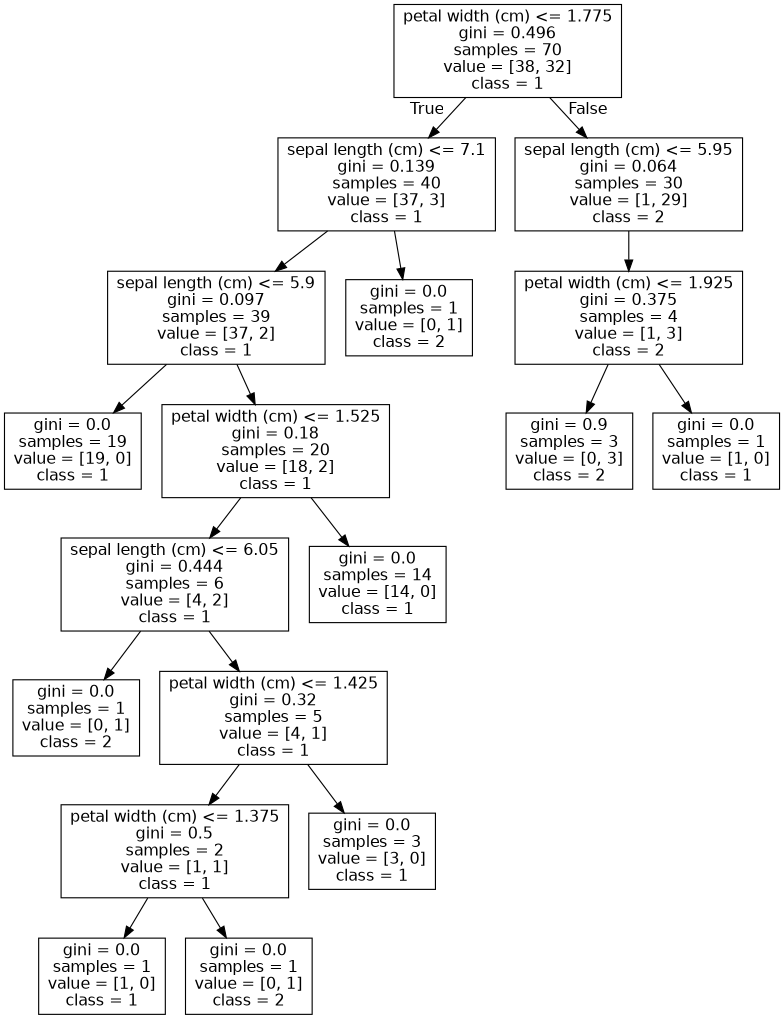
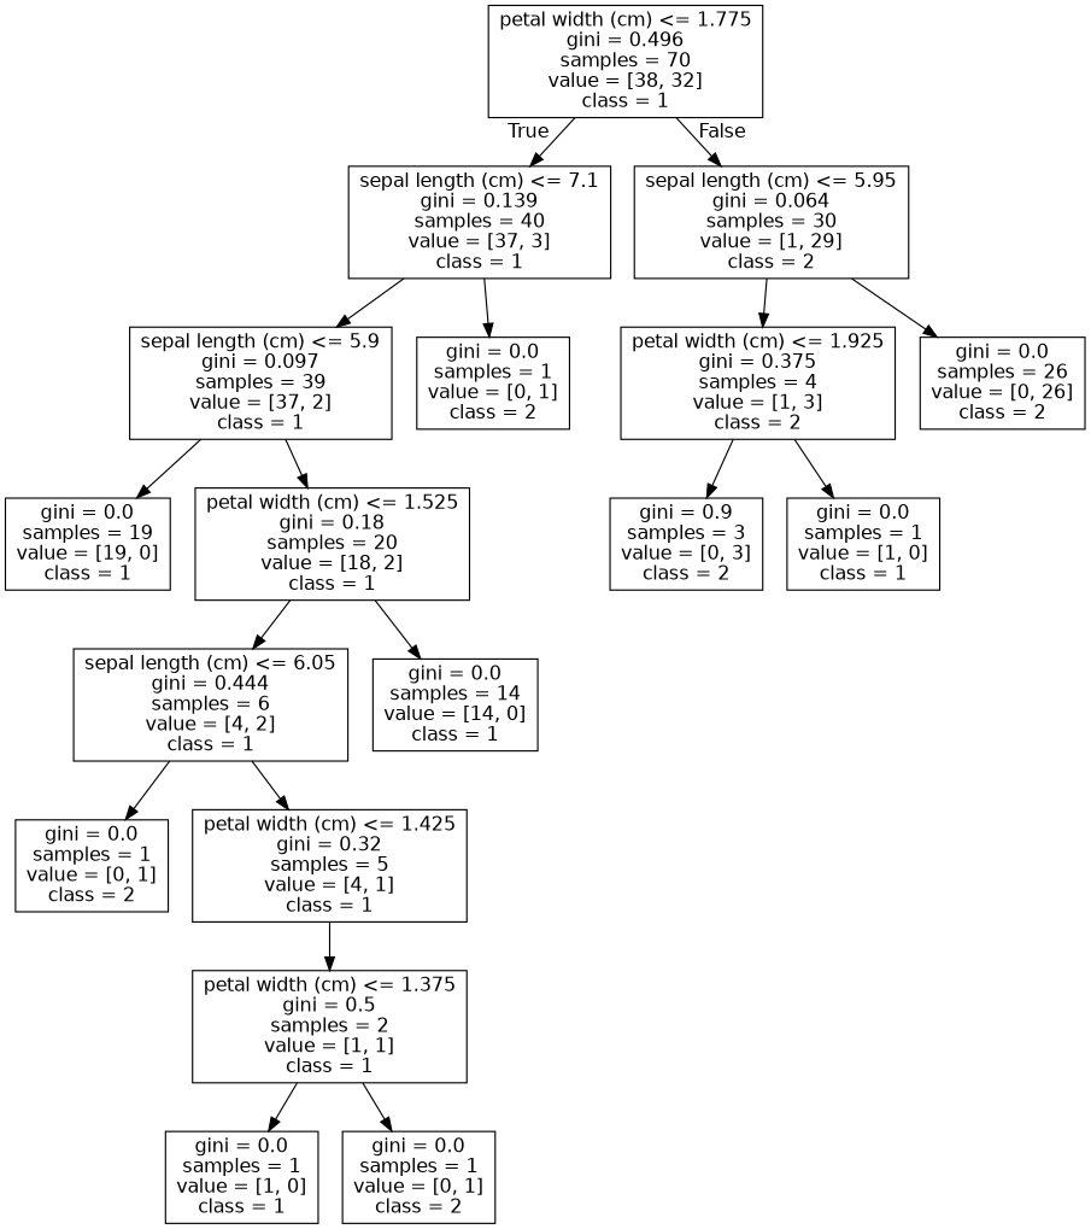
  digraph {
    node [fontname=helvetica shape=box]
    edge [fontname=helvetica]
    n1 [label="petal width (cm) <= 1.775\ngini = 0.496\nsamples = 70\nvalue = [38, 32]\nclass = 1"]
    n2 [label="sepal length (cm) <= 7.1\ngini = 0.139\nsamples = 40\nvalue = [37, 3]\nclass = 1"]
    n3 [label="sepal length (cm) <= 5.95\ngini = 0.064\nsamples = 30\nvalue = [1, 29]\nclass = 2"]
    n4 [label="sepal length (cm) <= 5.9\ngini = 0.097\nsamples = 39\nvalue = [37, 2]\nclass = 1"]
    n5 [label="gini = 0.0\nsamples = 1\nvalue = [0, 1]\nclass = 2"]
    n6 [label="petal width (cm) <= 1.925\ngini = 0.375\nsamples = 4\nvalue = [1, 3]\nclass = 2"]
+   n7 [label="gini = 0.0\nsamples = 26\nvalue = [0, 26]\nclass = 2"]
    n8 [label="gini = 0.0\nsamples = 19\nvalue = [19, 0]\nclass = 1"]
    n9 [label="petal width (cm) <= 1.525\ngini = 0.18\nsamples = 20\nvalue = [18, 2]\nclass = 1"]
    n10 [label="sepal length (cm) <= 6.05\ngini = 0.444\nsamples = 6\nvalue = [4, 2]\nclass = 1"]
    n11 [label="gini = 0.0\nsamples = 14\nvalue = [14, 0]\nclass = 1"]
    n12 [label="gini = 0.0\nsamples = 1\nvalue = [0, 1]\nclass = 2"]
    n13 [label="petal width (cm) <= 1.425\ngini = 0.32\nsamples = 5\nvalue = [4, 1]\nclass = 1"]
    n14 [label="petal width (cm) <= 1.375\ngini = 0.5\nsamples = 2\nvalue = [1, 1]\nclass = 1"]
-   n15 [label="gini = 0.0\nsamples = 3\nvalue = [3, 0]\nclass = 1"]
    n16 [label="gini = 0.0\nsamples = 1\nvalue = [1, 0]\nclass = 1"]
    n17 [label="gini = 0.0\nsamples = 1\nvalue = [0, 1]\nclass = 2"]
    n18 [label="gini = 0.9\nsamples = 3\nvalue = [0, 3]\nclass = 2"]
    n19 [label="gini = 0.0\nsamples = 1\nvalue = [1, 0]\nclass = 1"]
    n1 -> n2 [headlabel=True labelangle=45 labeldistance=2.5]
    n1 -> n3 [headlabel=False labelangle=-45 labeldistance=2.5]
    n2 -> n4
    n2 -> n5
    n3 -> n6
+   n3 -> n7
    n4 -> n8
    n4 -> n9
    n6 -> n18
    n6 -> n19
    n9 -> n10
    n9 -> n11
    n10 -> n12
    n10 -> n13
    n13 -> n14
-   n13 -> n15
    n14 -> n16
    n14 -> n17
  }
